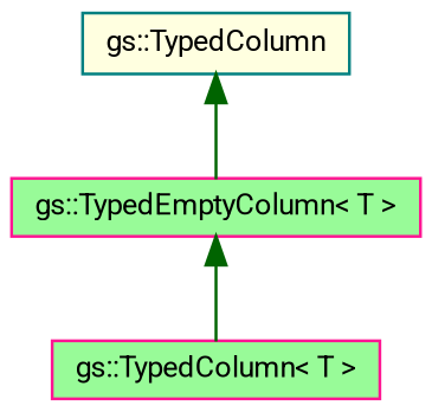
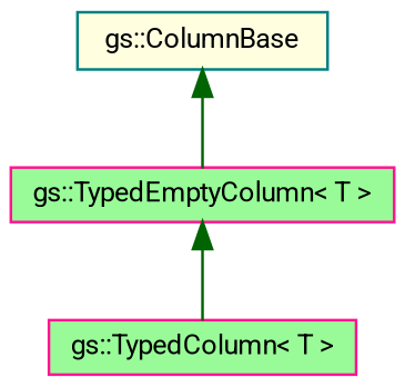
  digraph {
    fontname=Roboto
    node [color=deeppink fillcolor=palegreen fontname=Roboto fontsize=10 shape=record style=filled]
    edge [color=darkgreen dir=back fontname=Roboto fontsize=10 labelfontname=Helvetica labelfontsize=10 style=solid]
-   n1 [color=teal fillcolor=lightyellow fontcolor=black height=0.2 label="gs::TypedColumn" width=0.4]
+   n1 [color=teal fillcolor=lightyellow fontcolor=black height=0.2 label="gs::ColumnBase" width=0.4]
    n2 [height=0.2 label="gs::TypedEmptyColumn\< T \>" width=0.4]
    n3 [height=0.2 label="gs::TypedColumn\< T \>" width=0.4]
    n1 -> n2
    n2 -> n3
  }
